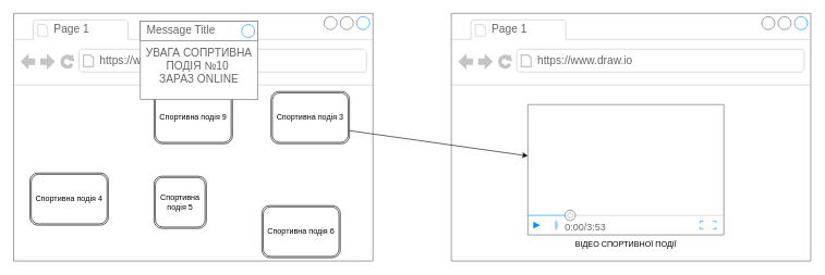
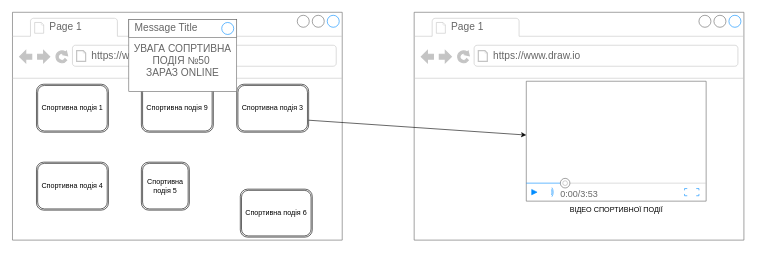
  <mxCell id="0" />
  <mxCell id="1" parent="0" />
  <mxCell id="2" value="" style="strokeWidth=1;shadow=0;dashed=0;align=center;html=1;shape=mxgraph.mockup.containers.browserWindow;rSize=0;strokeColor=#666666;strokeColor2=#008cff;strokeColor3=#c4c4c4;mainText=,;recursiveResize=0;" vertex="1" parent="1"><mxGeometry x="20" y="20" width="550" height="380" as="geometry" /></mxCell>
  <mxCell id="3" value="Page 1" style="strokeWidth=1;shadow=0;dashed=0;align=center;html=1;shape=mxgraph.mockup.containers.anchor;fontSize=17;fontColor=#666666;align=left;whiteSpace=wrap;" vertex="1" parent="2"><mxGeometry x="60" y="12" width="110" height="26" as="geometry" /></mxCell>
  <mxCell id="4" value="https://www.draw.io" style="strokeWidth=1;shadow=0;dashed=0;align=center;html=1;shape=mxgraph.mockup.containers.anchor;rSize=0;fontSize=17;fontColor=#666666;align=left;" vertex="1" parent="2"><mxGeometry x="130" y="60" width="250" height="26" as="geometry" /></mxCell>
+ <mxCell id="5" value="Спортивна подія 1" style="shape=ext;double=1;rounded=1;whiteSpace=wrap;html=1;" vertex="1" parent="2"><mxGeometry x="40" y="120" width="120" height="80" as="geometry" /></mxCell>
  <mxCell id="6" value="Спортивна подія 9" style="shape=ext;double=1;rounded=1;whiteSpace=wrap;html=1;" vertex="1" parent="2"><mxGeometry x="215" y="120" width="120" height="80" as="geometry" /></mxCell>
- <mxCell id="7" value="Спортивна подія 3" style="shape=ext;double=1;rounded=1;whiteSpace=wrap;html=1;" vertex="1" parent="2"><mxGeometry x="394" y="120" width="120" height="80" as="geometry" /></mxCell>
- <mxCell id="8" value="Спортивна подія 4" style="shape=ext;double=1;rounded=1;whiteSpace=wrap;html=1;" vertex="1" parent="2"><mxGeometry x="25" y="245" width="120" height="80" as="geometry" /></mxCell>
+ <mxCell id="7" value="Спортивна подія 3" style="shape=ext;double=1;rounded=1;whiteSpace=wrap;html=1;" vertex="1" parent="2"><mxGeometry x="374" y="120" width="120" height="80" as="geometry" /></mxCell>
+ <mxCell id="8" value="Спортивна подія 4" style="shape=ext;double=1;rounded=1;whiteSpace=wrap;html=1;" vertex="1" parent="2"><mxGeometry x="40" y="250" width="120" height="80" as="geometry" /></mxCell>
  <mxCell id="9" value="Спортивна подія 5" style="shape=ext;double=1;rounded=1;whiteSpace=wrap;html=1;" vertex="1" parent="2"><mxGeometry x="215" y="250" width="80" height="80" as="geometry" /></mxCell>
  <mxCell id="10" value="Спортивна подія 6" style="shape=ext;double=1;rounded=1;whiteSpace=wrap;html=1;" vertex="1" parent="2"><mxGeometry x="380" y="295" width="120" height="80" as="geometry" /></mxCell>
- <mxCell id="11" value="УВАГА СОПРТИВНА&lt;br&gt;ПОДІЯ №10&amp;nbsp;&lt;br&gt;ЗАРАЗ ONLINE" style="strokeWidth=1;shadow=0;dashed=0;align=center;html=1;shape=mxgraph.mockup.containers.rrect;rSize=0;strokeColor=#666666;fontColor=#666666;fontSize=17;verticalAlign=top;whiteSpace=wrap;fillColor=#ffffff;spacingTop=32;" vertex="1" parent="2"><mxGeometry x="194" y="12" width="180" height="120" as="geometry" /></mxCell>
+ <mxCell id="11" value="УВАГА СОПРТИВНА&lt;br&gt;ПОДІЯ №50&amp;nbsp;&lt;br&gt;ЗАРАЗ ONLINE" style="strokeWidth=1;shadow=0;dashed=0;align=center;html=1;shape=mxgraph.mockup.containers.rrect;rSize=0;strokeColor=#666666;fontColor=#666666;fontSize=17;verticalAlign=top;whiteSpace=wrap;fillColor=#ffffff;spacingTop=32;" vertex="1" parent="2"><mxGeometry x="194" y="12" width="180" height="120" as="geometry" /></mxCell>
  <mxCell id="12" value="Message Title" style="strokeWidth=1;shadow=0;dashed=0;align=center;html=1;shape=mxgraph.mockup.containers.rrect;rSize=0;fontSize=17;fontColor=#666666;strokeColor=#666666;align=left;spacingLeft=8;fillColor=#ffffff;resizeWidth=1;whiteSpace=wrap;" vertex="1" parent="11"><mxGeometry width="180" height="30" relative="1" as="geometry" /></mxCell>
  <mxCell id="13" value="" style="shape=ellipse;strokeColor=#008cff;resizable=0;fillColor=none;html=1;" vertex="1" parent="12"><mxGeometry x="1" y="0.5" width="20" height="20" relative="1" as="geometry"><mxPoint x="-25" y="-10" as="offset" /></mxGeometry></mxCell>
  <mxCell id="14" value="" style="strokeWidth=1;shadow=0;dashed=0;align=center;html=1;shape=mxgraph.mockup.containers.browserWindow;rSize=0;strokeColor=#666666;strokeColor2=#008cff;strokeColor3=#c4c4c4;mainText=,;recursiveResize=0;" vertex="1" parent="1"><mxGeometry x="690" y="20" width="550" height="380" as="geometry" /></mxCell>
  <mxCell id="15" value="Page 1" style="strokeWidth=1;shadow=0;dashed=0;align=center;html=1;shape=mxgraph.mockup.containers.anchor;fontSize=17;fontColor=#666666;align=left;whiteSpace=wrap;" vertex="1" parent="14"><mxGeometry x="60" y="12" width="110" height="26" as="geometry" /></mxCell>
  <mxCell id="16" value="https://www.draw.io" style="strokeWidth=1;shadow=0;dashed=0;align=center;html=1;shape=mxgraph.mockup.containers.anchor;rSize=0;fontSize=17;fontColor=#666666;align=left;" vertex="1" parent="14"><mxGeometry x="130" y="60" width="250" height="26" as="geometry" /></mxCell>
- <mxCell id="17" value="ВІДЕО СПОРТИВНОЇ ПОДІЇ" style="verticalLabelPosition=bottom;shadow=0;dashed=0;align=center;html=1;verticalAlign=top;strokeWidth=1;shape=mxgraph.mockup.containers.videoPlayer;strokeColor=#666666;strokeColor2=#008cff;strokeColor3=#c4c4c4;textColor=#666666;fillColor2=#008cff;barHeight=30;barPos=20;" vertex="1" parent="14"><mxGeometry x="117" y="140" width="300" height="200" as="geometry" /></mxCell>
+ <mxCell id="17" value="ВІДЕО СПОРТИВНОЇ ПОДІЇ" style="verticalLabelPosition=bottom;shadow=0;dashed=0;align=center;html=1;verticalAlign=top;strokeWidth=1;shape=mxgraph.mockup.containers.videoPlayer;strokeColor=#666666;strokeColor2=#008cff;strokeColor3=#c4c4c4;textColor=#666666;fillColor2=#008cff;barHeight=30;barPos=20;" vertex="1" parent="14"><mxGeometry x="187" y="115" width="300" height="200" as="geometry" /></mxCell>
  <mxCell id="18" value="" style="endArrow=classic;html=1;rounded=0;exitX=1;exitY=0.75;exitDx=0;exitDy=0;" edge="1" parent="1" source="7" target="17"><mxGeometry width="50" height="50" relative="1" as="geometry"><mxPoint x="560" y="260" as="sourcePoint" /><mxPoint x="610" y="210" as="targetPoint" /></mxGeometry></mxCell>
